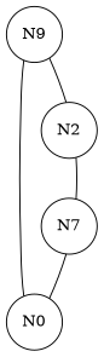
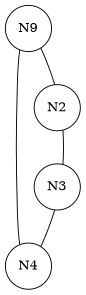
  digraph {
    node [shape=circle]
    edge [arrowhead=none]
    n1 [label=N9]
-   N0
+   N0 [label=N4]
    N2
-   N3 [label=N7]
+   N3
    n1 -> N0
    n1 -> N2 [style=invis]
    N0 -> n1 [style=invis]
    N2 -> n1
    N2 -> N3 [style=invis]
    N3 -> N0 [style=invis]
    N3 -> N0
    N3 -> N2
  }
